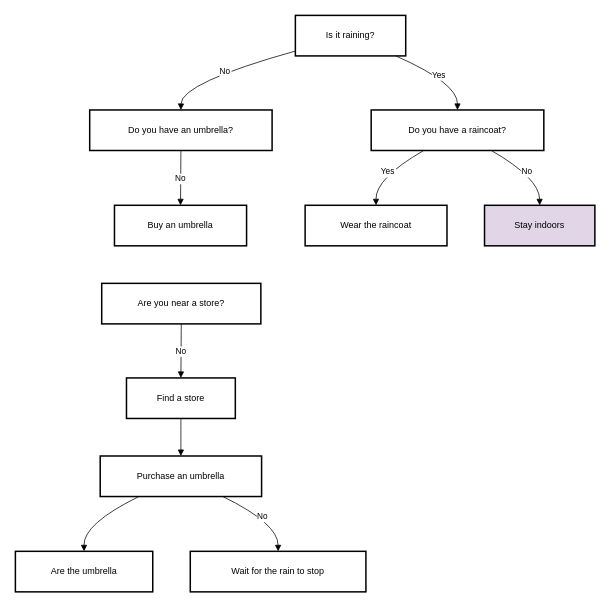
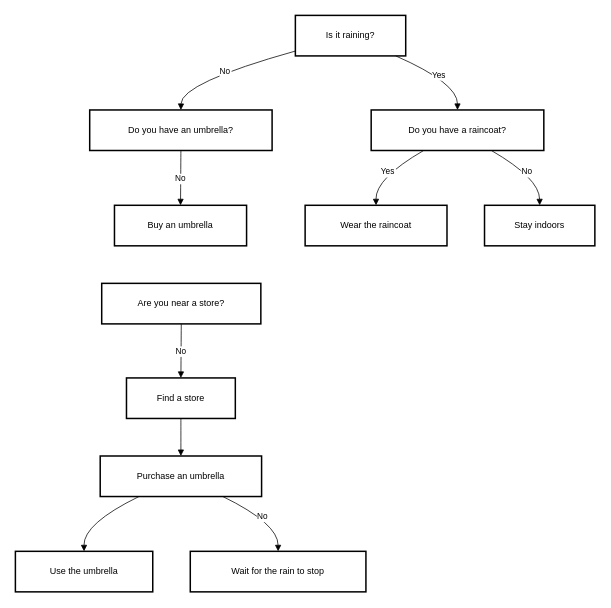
  <mxCell id="0" />
  <mxCell id="1" parent="0" />
  <mxCell id="2" value="Is it raining?" style="whiteSpace=wrap;strokeWidth=2;" vertex="1" parent="1"><mxGeometry x="393" y="20" width="147" height="54" as="geometry" /></mxCell>
  <mxCell id="3" value="Do you have an umbrella?" style="whiteSpace=wrap;strokeWidth=2;" vertex="1" parent="1"><mxGeometry x="119" y="146" width="243" height="54" as="geometry" /></mxCell>
  <mxCell id="4" value="Buy an umbrella" style="whiteSpace=wrap;strokeWidth=2;" vertex="1" parent="1"><mxGeometry x="152" y="273" width="176" height="54" as="geometry" /></mxCell>
  <mxCell id="5" value="Are you near a store?" style="whiteSpace=wrap;strokeWidth=2;" vertex="1" parent="1"><mxGeometry x="135" y="377" width="212" height="54" as="geometry" /></mxCell>
  <mxCell id="6" value="Find a store" style="whiteSpace=wrap;strokeWidth=2;" vertex="1" parent="1"><mxGeometry x="168" y="503" width="145" height="54" as="geometry" /></mxCell>
  <mxCell id="7" value="Purchase an umbrella" style="whiteSpace=wrap;strokeWidth=2;" vertex="1" parent="1"><mxGeometry x="133" y="607" width="215" height="54" as="geometry" /></mxCell>
- <mxCell id="8" value="Are the umbrella" style="whiteSpace=wrap;strokeWidth=2;" vertex="1" parent="1"><mxGeometry x="20" y="734" width="183" height="54" as="geometry" /></mxCell>
+ <mxCell id="8" value="Use the umbrella" style="whiteSpace=wrap;strokeWidth=2;" vertex="1" parent="1"><mxGeometry x="20" y="734" width="183" height="54" as="geometry" /></mxCell>
  <mxCell id="9" value="Wait for the rain to stop" style="whiteSpace=wrap;strokeWidth=2;" vertex="1" parent="1"><mxGeometry x="253" y="734" width="234" height="54" as="geometry" /></mxCell>
  <mxCell id="10" value="Do you have a raincoat?" style="whiteSpace=wrap;strokeWidth=2;" vertex="1" parent="1"><mxGeometry x="494" y="146" width="230" height="54" as="geometry" /></mxCell>
  <mxCell id="11" value="Wear the raincoat" style="whiteSpace=wrap;strokeWidth=2;" vertex="1" parent="1"><mxGeometry x="406" y="273" width="189" height="54" as="geometry" /></mxCell>
- <mxCell id="12" value="Stay indoors" style="whiteSpace=wrap;strokeWidth=2;fillColor=#e1d5e7;" vertex="1" parent="1"><mxGeometry x="645" y="273" width="147" height="54" as="geometry" /></mxCell>
+ <mxCell id="12" value="Stay indoors" style="whiteSpace=wrap;strokeWidth=2;" vertex="1" parent="1"><mxGeometry x="645" y="273" width="147" height="54" as="geometry" /></mxCell>
  <mxCell id="13" value="No" style="curved=1;startArrow=none;endArrow=block;exitX=0;exitY=0.88;entryX=0.5;entryY=0.01;" edge="1" parent="1" source="2" target="3"><mxGeometry relative="1" as="geometry"><Array as="points"><mxPoint x="241" y="110" /></Array></mxGeometry></mxCell>
  <mxCell id="14" value="No" style="curved=1;startArrow=none;endArrow=block;exitX=0.5;exitY=1.01;entryX=0.5;entryY=0;" edge="1" parent="1" source="3" target="4"><mxGeometry relative="1" as="geometry"><Array as="points" /></mxGeometry></mxCell>
  <mxCell id="15" value="No" style="curved=1;startArrow=none;endArrow=block;exitX=0.5;exitY=1;entryX=0.5;entryY=0;" edge="1" parent="1" source="5" target="6"><mxGeometry relative="1" as="geometry"><Array as="points" /></mxGeometry></mxCell>
  <mxCell id="16" value="" style="curved=1;startArrow=none;endArrow=block;exitX=0.5;exitY=1;entryX=0.5;entryY=0;" edge="1" parent="1" source="6" target="7"><mxGeometry relative="1" as="geometry"><Array as="points" /></mxGeometry></mxCell>
  <mxCell id="17" value="" style="curved=1;startArrow=none;endArrow=block;exitX=0.24;exitY=1;entryX=0.5;entryY=-0.01;" edge="1" parent="1" source="7" target="8"><mxGeometry relative="1" as="geometry"><Array as="points"><mxPoint x="111" y="697" /></Array></mxGeometry></mxCell>
  <mxCell id="18" value="No" style="curved=1;startArrow=none;endArrow=block;exitX=0.76;exitY=1;entryX=0.5;entryY=-0.01;" edge="1" parent="1" source="7" target="9"><mxGeometry relative="1" as="geometry"><Array as="points"><mxPoint x="370" y="697" /></Array></mxGeometry></mxCell>
  <mxCell id="19" value="Yes" style="curved=1;startArrow=none;endArrow=block;exitX=0.91;exitY=1;entryX=0.5;entryY=0.01;" edge="1" parent="1" source="2" target="10"><mxGeometry relative="1" as="geometry"><Array as="points"><mxPoint x="609" y="110" /></Array></mxGeometry></mxCell>
  <mxCell id="20" value="Yes" style="curved=1;startArrow=none;endArrow=block;exitX=0.3;exitY=1.01;entryX=0.5;entryY=0;" edge="1" parent="1" source="10" target="11"><mxGeometry relative="1" as="geometry"><Array as="points"><mxPoint x="500" y="237" /></Array></mxGeometry></mxCell>
  <mxCell id="21" value="No" style="curved=1;startArrow=none;endArrow=block;exitX=0.7;exitY=1.01;entryX=0.5;entryY=0;" edge="1" parent="1" source="10" target="12"><mxGeometry relative="1" as="geometry"><Array as="points"><mxPoint x="718" y="237" /></Array></mxGeometry></mxCell>
